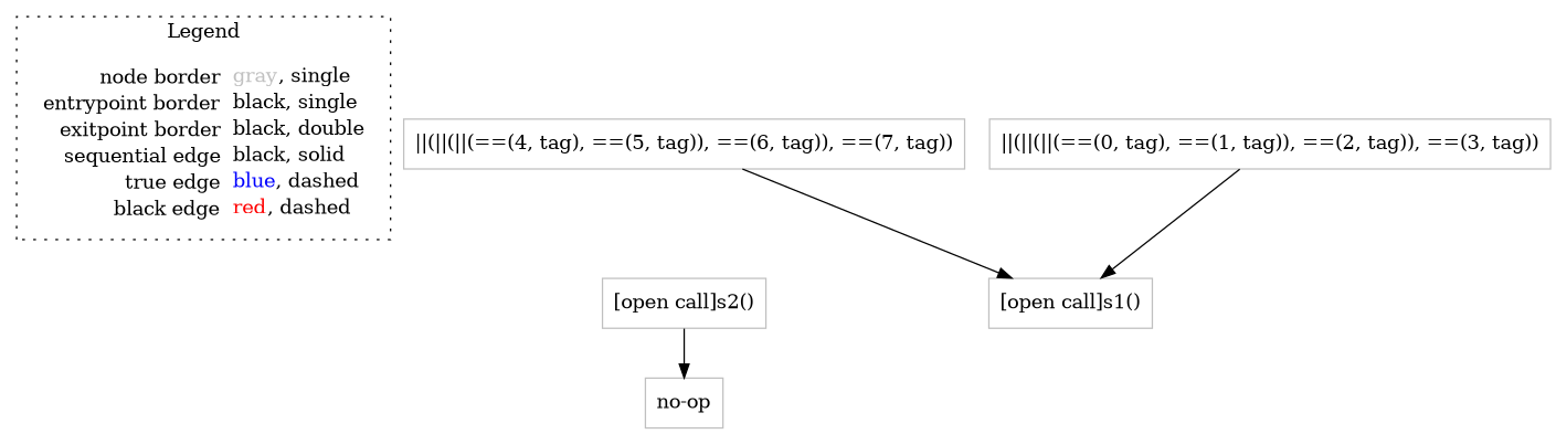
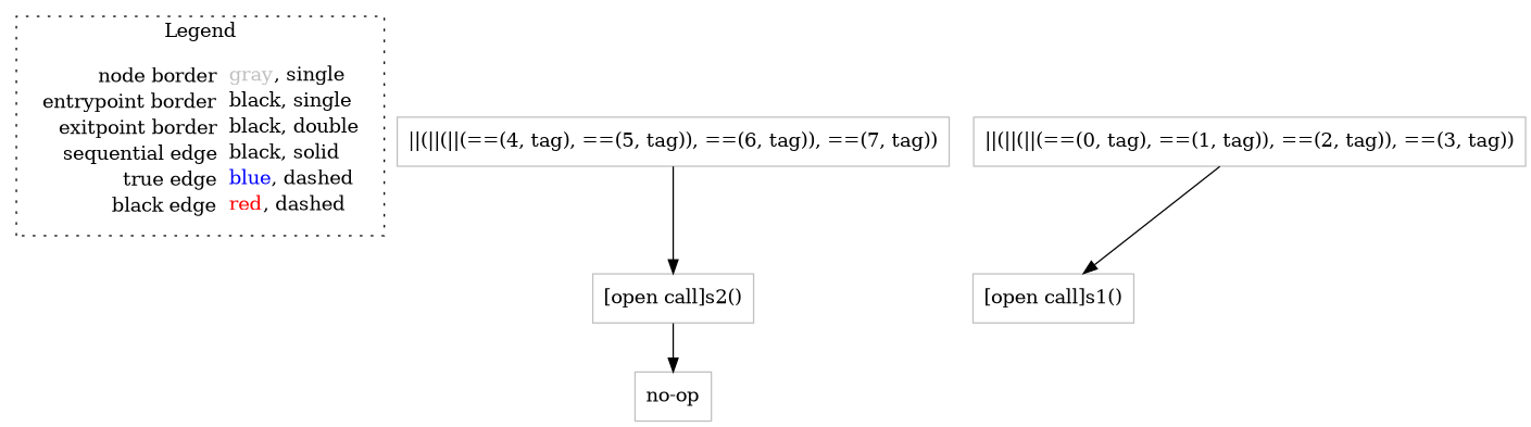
  digraph {
    node [shape=rect color=gray]
    edge [color=black]
    n1 [label=<<table border="0" cellpadding="2" cellspacing="0" cellborder="0"><tr><td align="right">node border&nbsp;</td><td align="left"><font color="gray">gray</font>, single</td></tr><tr><td align="right">entrypoint border&nbsp;</td><td align="left"><font color="black">black</font>, single</td></tr><tr><td align="right">exitpoint border&nbsp;</td><td align="left"><font color="black">black</font>, double</td></tr><tr><td align="right">sequential edge&nbsp;</td><td align="left"><font color="black">black</font>, solid</td></tr><tr><td align="right">true edge&nbsp;</td><td align="left"><font color="blue">blue</font>, dashed</td></tr><tr><td align="right">black edge&nbsp;</td><td align="left"><font color="red">red</font>, dashed</td></tr></table>> shape=plaintext color=""]
    n2 [label=<||(||(||(==(4, tag), ==(5, tag)), ==(6, tag)), ==(7, tag))>]
    n3 [label=<[open call]s2()>]
    n4 [label=<||(||(||(==(0, tag), ==(1, tag)), ==(2, tag)), ==(3, tag))>]
    n5 [label=<[open call]s1()>]
    n6 [label=<no-op>]
    subgraph cluster_1 {
      label=Legend
      style=dotted
      n1
    }
-   n2 -> n5
+   n2 -> n3
    n3 -> n6
    n4 -> n5
  }
